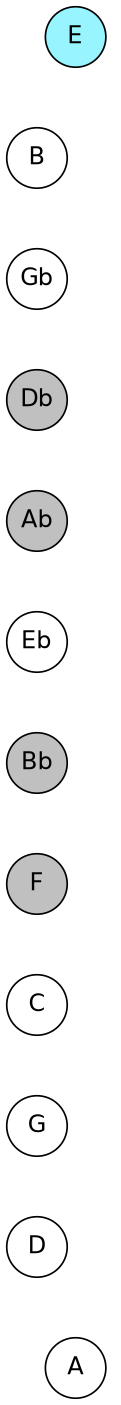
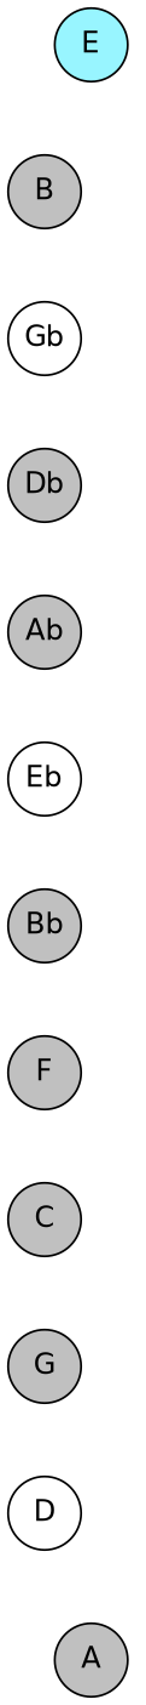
  graph {
    mindist=.1
    node [fillcolor=gray fontname=Helvetica margin=0 shape=circle style=filled]
    edge [style=invis]
    E [fillcolor=cadetblue1]
-   B [fillcolor=white]
+   B
    Gb [fillcolor=white]
    Db
    Ab
    Eb [fillcolor=white]
    Bb
    F
-   C [fillcolor=white]
-   G [fillcolor=white]
+   C
+   G
    D [fillcolor=white]
-   A [fillcolor=white]
+   A
    subgraph sub_1 {
      E
      B
      Gb
      Db
      Ab
      Eb
      Bb
      F
      C
      G
      D
      A
    }
    E -- B
    B -- Gb
    Gb -- Db
    Db -- Ab
    Ab -- Eb
    Eb -- Bb
    Bb -- F
    F -- C
    C -- G
    G -- D
    D -- A
    A -- E
  }
